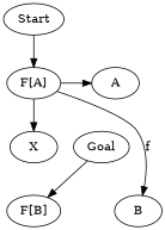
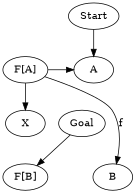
  digraph {
    node [group=upper]
    n1 [label="F[B]"]
    B [group=lower]
    n3 [label="F[A]"]
    A [group=lower]
    X
    Start [group=""]
    Goal [group=""]
    subgraph sub_1 {
      rank=same
      n1
      B
    }
    subgraph sub_2 {
      rank=same
      n3
      A
    }
    n1 -> B [dir=back style=invis]
    n3 -> B [label=f]
    n3 -> A
    n3 -> X
    X -> n1 [style=invis]
-   Start -> n3
+   Start -> A
    Goal -> n1
  }
